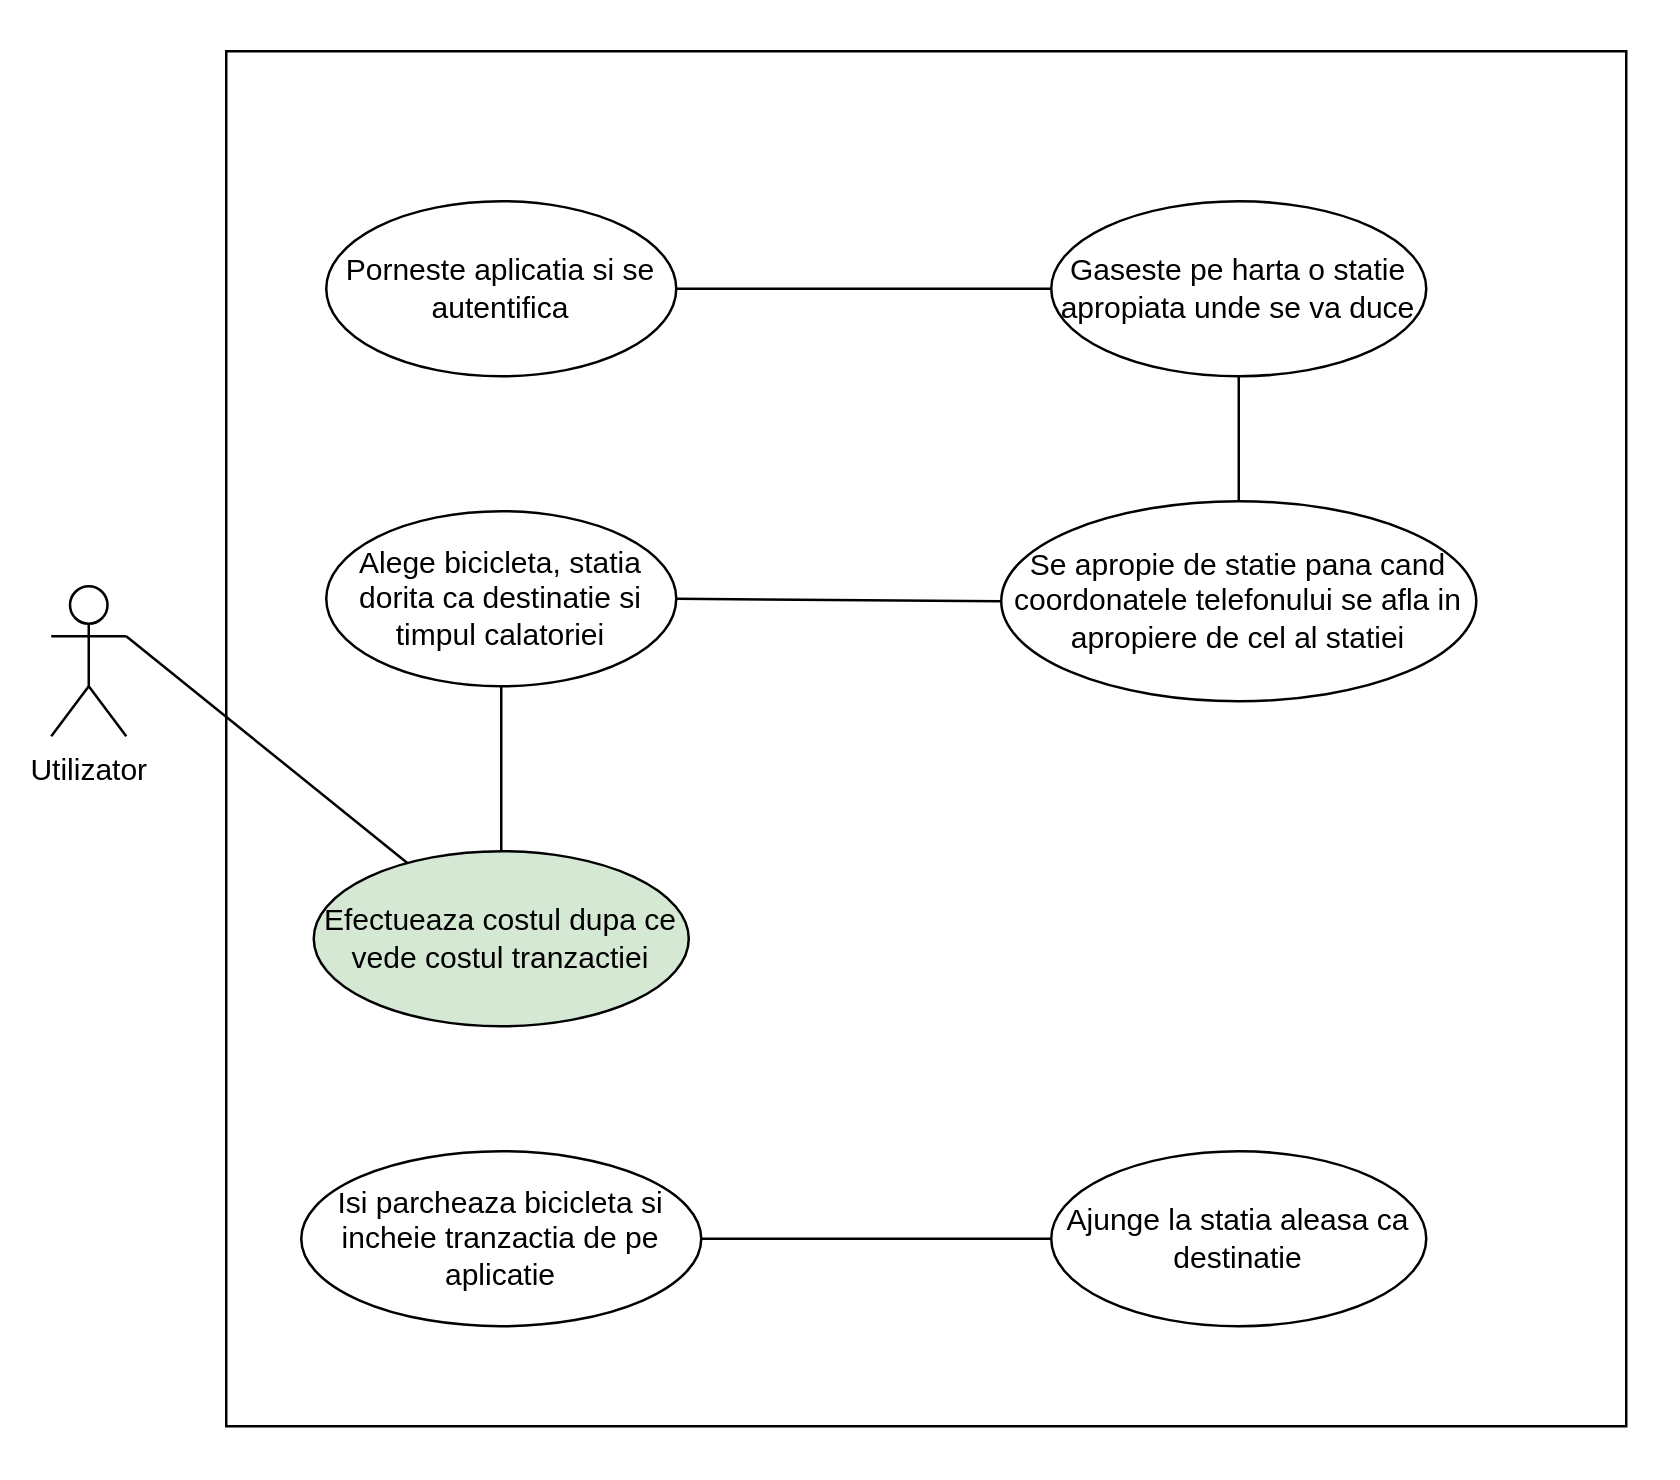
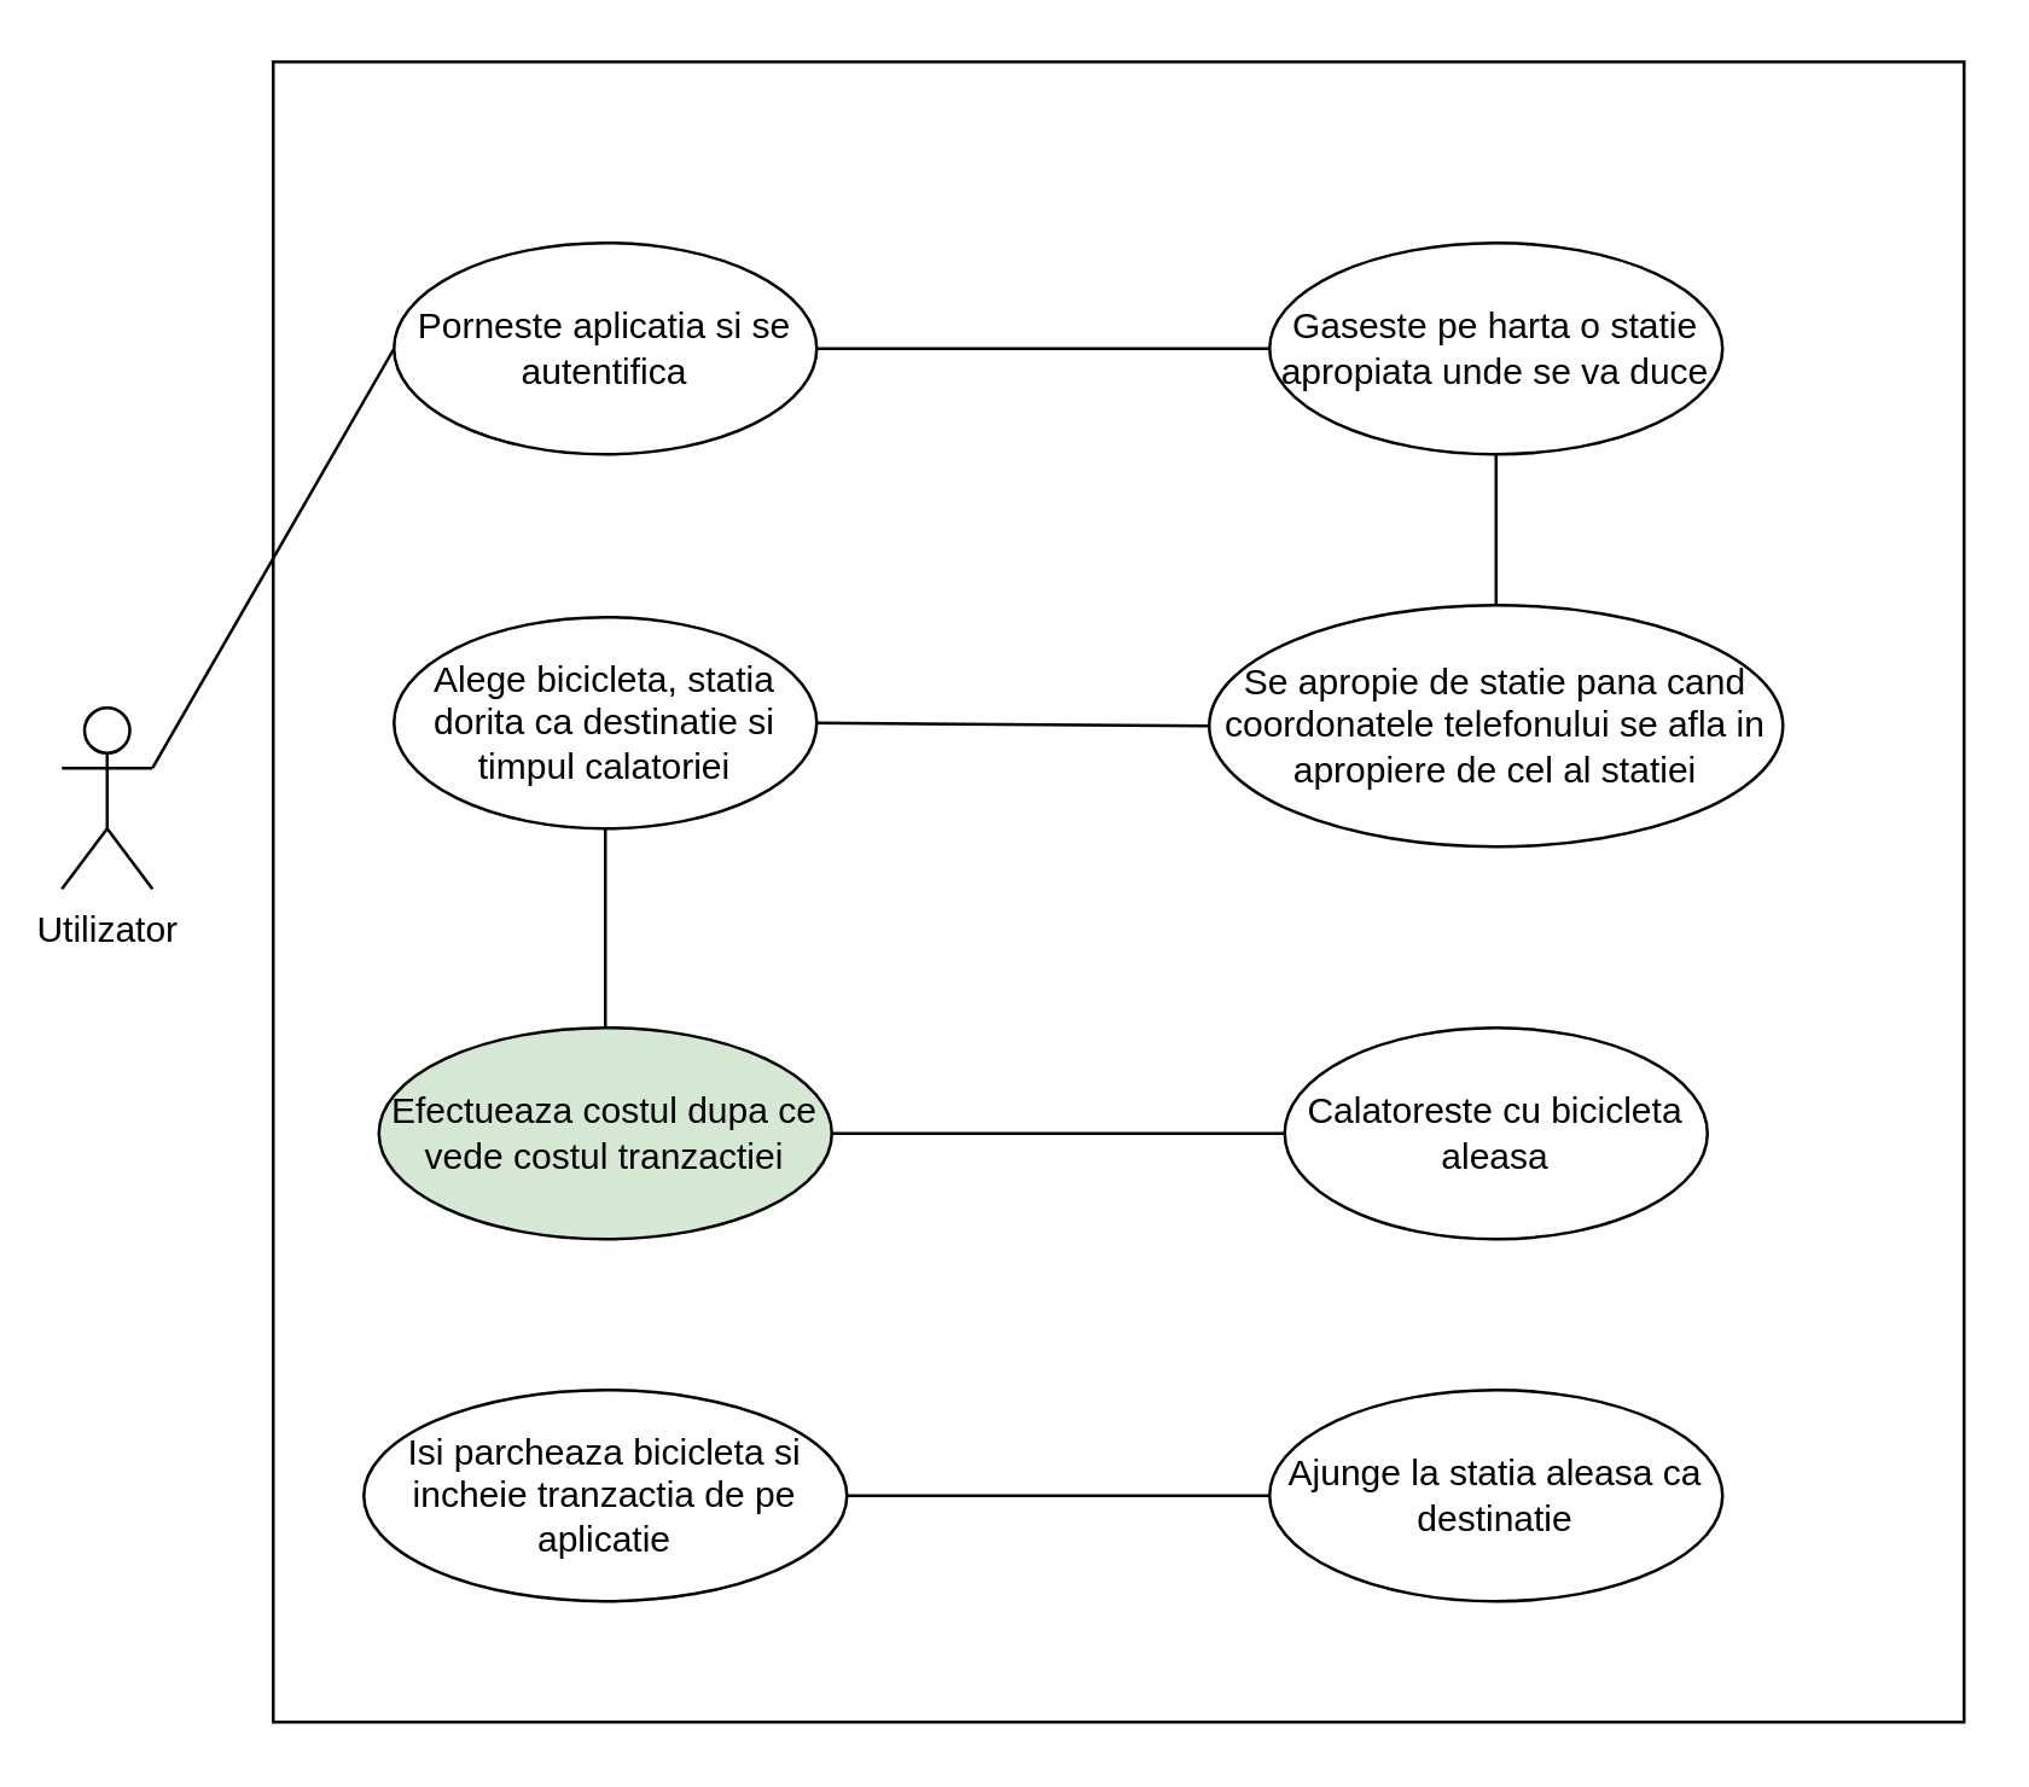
  <mxCell id="0" />
  <mxCell id="1" parent="0" />
  <mxCell id="2" value="" style="rounded=0;whiteSpace=wrap;html=1;" vertex="1" parent="1"><mxGeometry x="90" y="20" width="560" height="550" as="geometry" /></mxCell>
  <mxCell id="3" value="Utilizator" style="shape=umlActor;html=1;verticalLabelPosition=bottom;verticalAlign=top;align=center;" vertex="1" parent="1"><mxGeometry x="20" y="234" width="30" height="60" as="geometry" /></mxCell>
  <mxCell id="4" value="Porneste aplicatia si se autentifica" style="ellipse;whiteSpace=wrap;html=1;" vertex="1" parent="1"><mxGeometry x="130" y="80" width="140" height="70" as="geometry" /></mxCell>
- <mxCell id="5" value="" style="edgeStyle=none;html=1;endArrow=none;verticalAlign=bottom;exitX=1;exitY=0.333;exitDx=0;exitDy=0;exitPerimeter=0;" edge="1" parent="1" source="3" target="12"><mxGeometry width="160" relative="1" as="geometry"><mxPoint x="-30" y="350" as="sourcePoint" /><mxPoint x="130" y="350" as="targetPoint" /></mxGeometry></mxCell>
+ <mxCell id="5" value="" style="edgeStyle=none;html=1;endArrow=none;verticalAlign=bottom;entryX=0;entryY=0.5;entryDx=0;entryDy=0;exitX=1;exitY=0.333;exitDx=0;exitDy=0;exitPerimeter=0;" edge="1" parent="1" source="3" target="4"><mxGeometry width="160" relative="1" as="geometry"><mxPoint x="-30" y="350" as="sourcePoint" /><mxPoint x="130" y="350" as="targetPoint" /></mxGeometry></mxCell>
  <mxCell id="6" value="Gaseste pe harta o statie apropiata unde se va duce" style="ellipse;whiteSpace=wrap;html=1;" vertex="1" parent="1"><mxGeometry x="420" y="80" width="150" height="70" as="geometry" /></mxCell>
  <mxCell id="7" value="" style="edgeStyle=none;html=1;endArrow=none;verticalAlign=bottom;exitX=0;exitY=0.5;exitDx=0;exitDy=0;entryX=1;entryY=0.5;entryDx=0;entryDy=0;" edge="1" parent="1" source="6" target="4"><mxGeometry width="160" relative="1" as="geometry"><mxPoint x="350" y="320" as="sourcePoint" /><mxPoint x="510" y="320" as="targetPoint" /></mxGeometry></mxCell>
  <mxCell id="8" value="Se apropie de statie pana cand coordonatele telefonului se afla in apropiere de cel al statiei" style="ellipse;whiteSpace=wrap;html=1;" vertex="1" parent="1"><mxGeometry x="400" y="200" width="190" height="80" as="geometry" /></mxCell>
  <mxCell id="9" value="" style="edgeStyle=none;html=1;endArrow=none;verticalAlign=bottom;entryX=0.5;entryY=0;entryDx=0;entryDy=0;exitX=0.5;exitY=1;exitDx=0;exitDy=0;" edge="1" parent="1" source="6" target="8"><mxGeometry width="160" relative="1" as="geometry"><mxPoint x="270" y="210" as="sourcePoint" /><mxPoint x="430" y="210" as="targetPoint" /></mxGeometry></mxCell>
  <mxCell id="10" value="Alege bicicleta, statia dorita ca destinatie si timpul calatoriei" style="ellipse;whiteSpace=wrap;html=1;" vertex="1" parent="1"><mxGeometry x="130" y="204" width="140" height="70" as="geometry" /></mxCell>
  <mxCell id="11" value="" style="edgeStyle=none;html=1;endArrow=none;verticalAlign=bottom;entryX=0;entryY=0.5;entryDx=0;entryDy=0;exitX=1;exitY=0.5;exitDx=0;exitDy=0;" edge="1" parent="1" source="10" target="8"><mxGeometry width="160" relative="1" as="geometry"><mxPoint x="210" y="330" as="sourcePoint" /><mxPoint x="370" y="330" as="targetPoint" /></mxGeometry></mxCell>
  <mxCell id="12" value="Efectueaza costul dupa ce vede costul tranzactiei" style="ellipse;whiteSpace=wrap;html=1;fillColor=#d5e8d4;" vertex="1" parent="1"><mxGeometry x="125" y="340" width="150" height="70" as="geometry" /></mxCell>
  <mxCell id="13" value="" style="edgeStyle=none;html=1;endArrow=none;verticalAlign=bottom;exitX=0.5;exitY=1;exitDx=0;exitDy=0;entryX=0.5;entryY=0;entryDx=0;entryDy=0;" edge="1" parent="1" source="10" target="12"><mxGeometry width="160" relative="1" as="geometry"><mxPoint x="340" y="370" as="sourcePoint" /><mxPoint x="500" y="370" as="targetPoint" /></mxGeometry></mxCell>
+ <mxCell id="14" value="Calatoreste cu bicicleta aleasa" style="ellipse;whiteSpace=wrap;html=1;" vertex="1" parent="1"><mxGeometry x="425" y="340" width="140" height="70" as="geometry" /></mxCell>
+ <mxCell id="15" value="" style="edgeStyle=none;html=1;endArrow=none;verticalAlign=bottom;exitX=1;exitY=0.5;exitDx=0;exitDy=0;entryX=0;entryY=0.5;entryDx=0;entryDy=0;" edge="1" parent="1" source="12" target="14"><mxGeometry width="160" relative="1" as="geometry"><mxPoint x="290" y="430" as="sourcePoint" /><mxPoint x="450" y="430" as="targetPoint" /></mxGeometry></mxCell>
  <mxCell id="16" value="Ajunge la statia aleasa ca destinatie" style="ellipse;whiteSpace=wrap;html=1;" vertex="1" parent="1"><mxGeometry x="420" y="460" width="150" height="70" as="geometry" /></mxCell>
  <mxCell id="17" value="Isi parcheaza bicicleta si incheie tranzactia de pe aplicatie" style="ellipse;whiteSpace=wrap;html=1;" vertex="1" parent="1"><mxGeometry x="120" y="460" width="160" height="70" as="geometry" /></mxCell>
  <mxCell id="18" value="" style="edgeStyle=none;html=1;endArrow=none;verticalAlign=bottom;entryX=0;entryY=0.5;entryDx=0;entryDy=0;exitX=1;exitY=0.5;exitDx=0;exitDy=0;" edge="1" parent="1" source="17" target="16"><mxGeometry width="160" relative="1" as="geometry"><mxPoint x="240" y="440" as="sourcePoint" /><mxPoint x="400" y="440" as="targetPoint" /></mxGeometry></mxCell>
